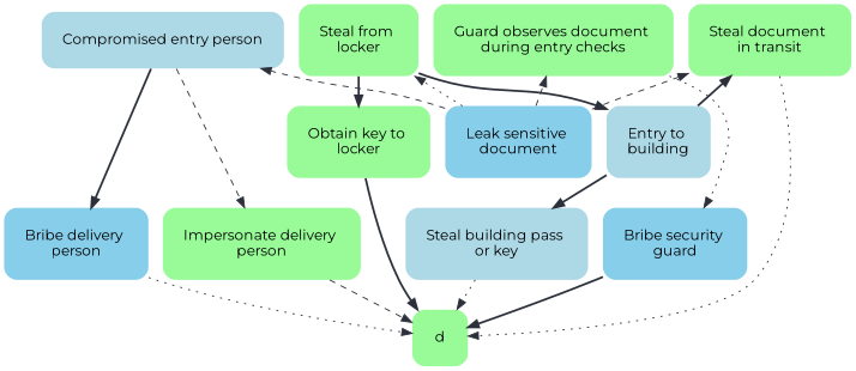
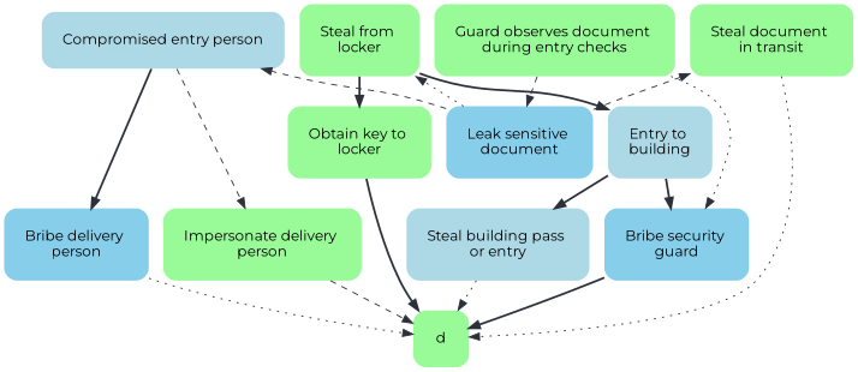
  digraph {
    fontname=Montserrat
    labelloc=t
    nodesep=0.2
    rankdir=TB
    ranksep=0.4
    splines=true
    node [color="#DDDDDD" fillcolor=palegreen fontname=Montserrat margin=0.28 shape=plaintext style="filled, rounded"]
    edge [color="#2B303A" fontname=Montserrat style=bold]
    n1 [color="#D6E9D5" fillcolor=lightblue label="Compromised entry person"]
    n2 [color="#84BCE6" label="Steal from \nlocker"]
    n3 [label="Steal document \nin transit"]
    n4 [label="Guard observes document \nduring entry checks"]
    n5 [fillcolor=skyblue label="Bribe delivery \nperson"]
    n6 [label="Impersonate delivery \nperson"]
    n7 [color="#D6E9D5" fillcolor=lightblue label="Entry to \nbuilding"]
    n8 [label="Obtain key to \nlocker"]
    d [shape=none color=""]
    n10 [fillcolor=skyblue label="Bribe security \nguard"]
    n11 [color="#D6E9D5" fillcolor=skyblue label="Leak sensitive \ndocument"]
-   n12 [fillcolor=lightblue label="Steal building pass \nor key"]
+   n12 [fillcolor=lightblue label="Steal building pass \nor entry"]
    subgraph sub_1 {
      rank=same
      n1
      n2
      n3
      n4
    }
    n1 -> n2 [style=invis]
    n1 -> n5
    n1 -> n6 [style=dashed]
    n2 -> n4 [style=invis]
    n2 -> n7
    n2 -> n8
    n3 -> d [style=dotted]
    n4 -> n3 [style=invis]
    n4 -> n10 [style=dotted]
    n5 -> d [style=dotted]
    n6 -> d [style=dashed]
-   n7 -> n3
+   n7 -> n10
    n7 -> n12
    n8 -> d
    n10 -> d
    n11 -> n1 [style=dashed]
    n11 -> n2 [style=dotted]
    n11 -> n3 [style=dashed]
-   n11 -> n4 [style=dashed]
+   n4 -> n11 [style=dashed]
    n12 -> d [style=dotted]
  }
